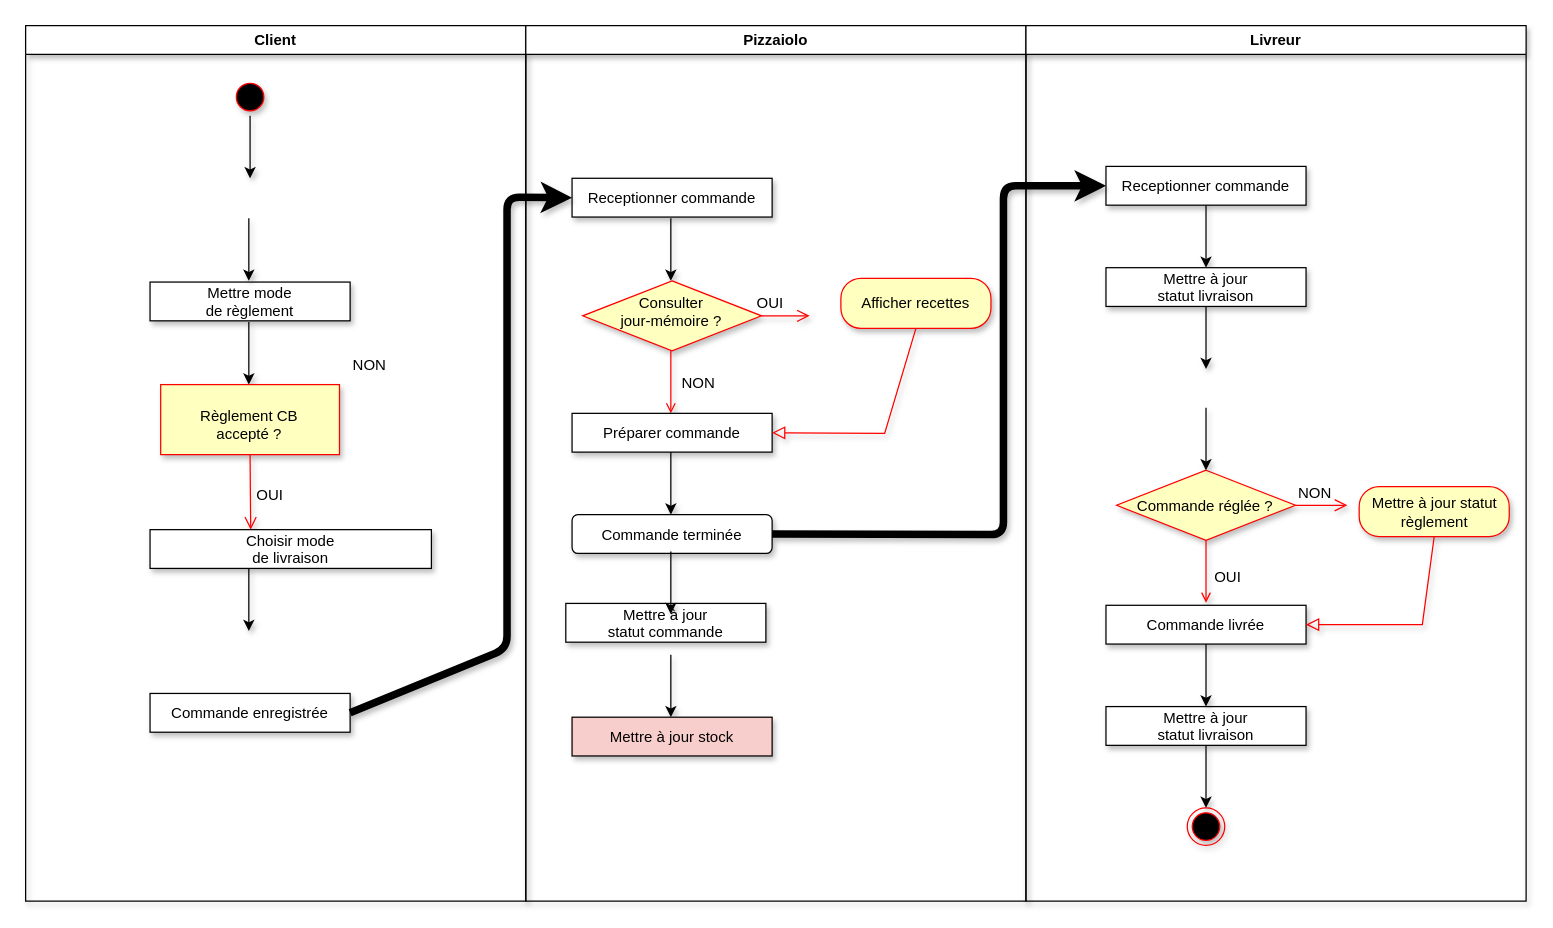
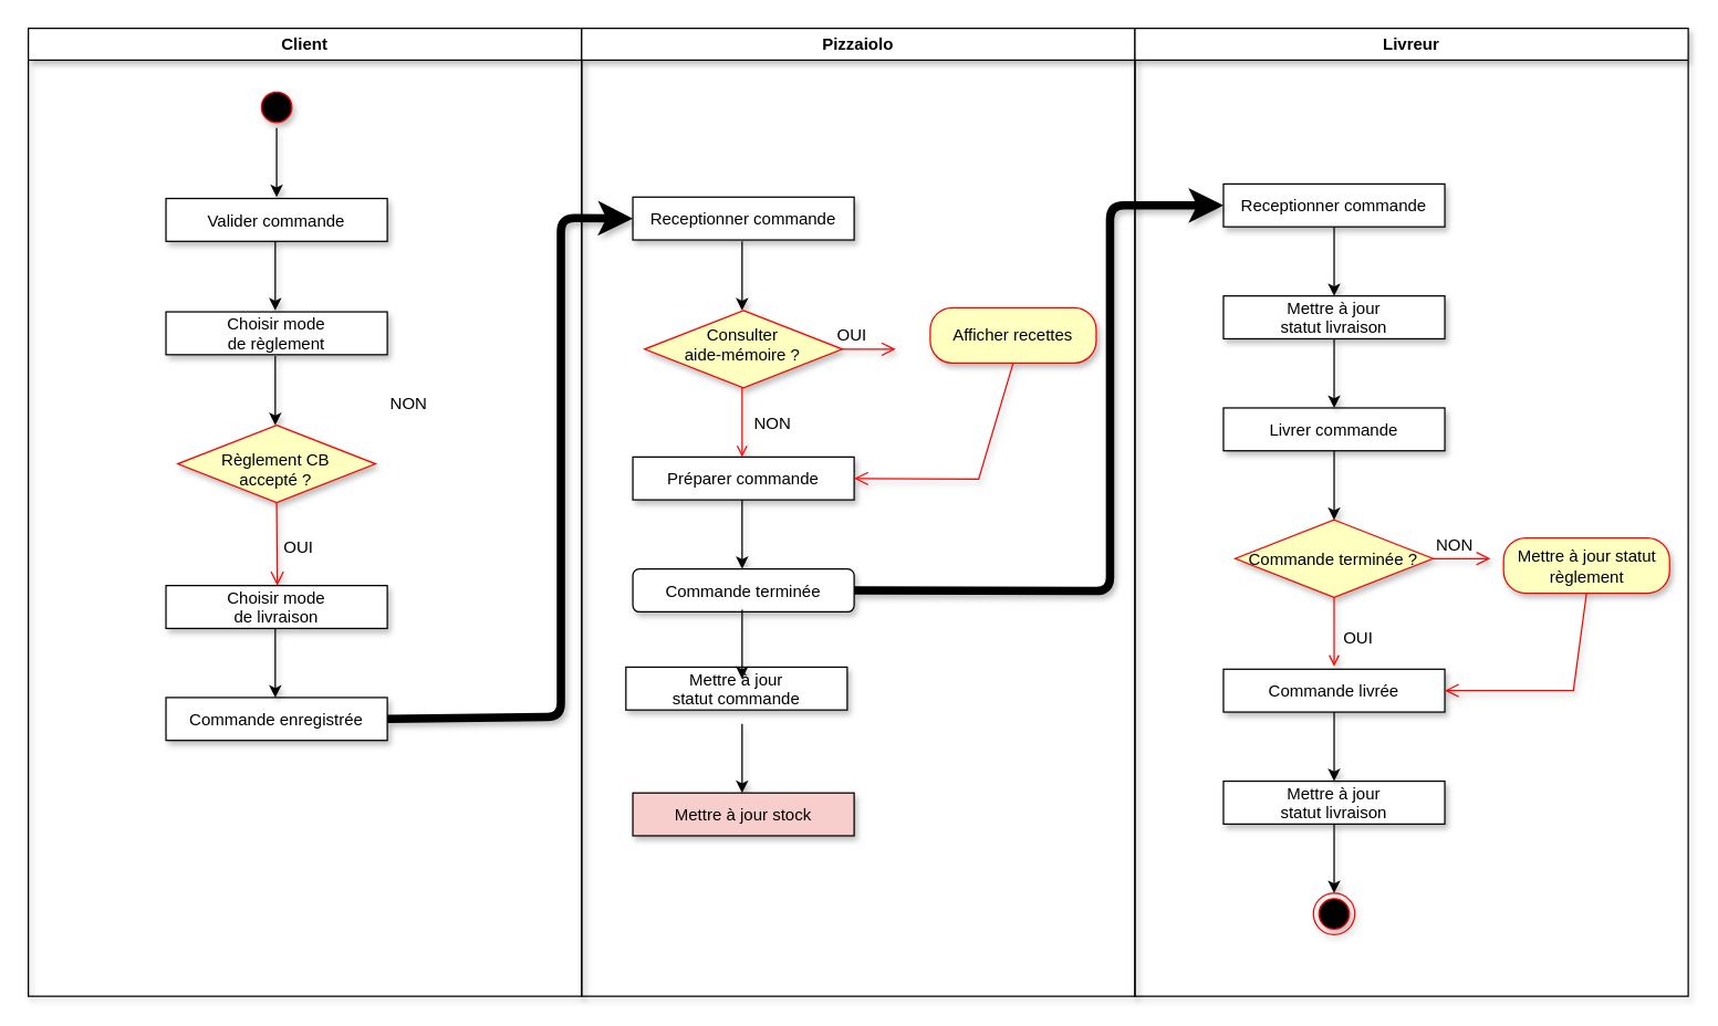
  <mxCell id="0" />
  <mxCell id="1" parent="0" />
  <mxCell id="2" value="Client" style="swimlane;whiteSpace=wrap;labelBackgroundColor=none;shadow=1;" parent="1" vertex="1"><mxGeometry x="20" y="20" width="400" height="700" as="geometry" /></mxCell>
  <mxCell id="3" value="" style="edgeStyle=none;rounded=0;orthogonalLoop=1;jettySize=auto;html=1;labelBackgroundColor=none;shadow=1;" parent="2" source="4" edge="1"><mxGeometry relative="1" as="geometry"><mxPoint x="179.5" y="122" as="targetPoint" /></mxGeometry></mxCell>
  <mxCell id="4" value="" style="ellipse;shape=startState;fillColor=#000000;strokeColor=#ff0000;labelBackgroundColor=none;shadow=1;" parent="2" vertex="1"><mxGeometry x="164.5" y="42" width="30" height="30" as="geometry" /></mxCell>
- <mxCell id="6" value="Mettre mode &#10;de règlement" style="labelBackgroundColor=none;shadow=1;" parent="2" vertex="1"><mxGeometry x="99.5" y="205" width="160" height="31" as="geometry" /></mxCell>
+ <mxCell id="5" value="Valider commande" style="labelBackgroundColor=none;shadow=1;" parent="2" vertex="1"><mxGeometry x="99.5" y="123" width="160" height="31" as="geometry" /></mxCell>
+ <mxCell id="6" value="Choisir mode &#10;de règlement" style="labelBackgroundColor=none;shadow=1;" parent="2" vertex="1"><mxGeometry x="99.5" y="205" width="160" height="31" as="geometry" /></mxCell>
  <mxCell id="7" value="" style="edgeStyle=none;rounded=0;orthogonalLoop=1;jettySize=auto;html=1;labelBackgroundColor=none;shadow=1;" parent="2" edge="1"><mxGeometry relative="1" as="geometry"><mxPoint x="178.5" y="154" as="sourcePoint" /><mxPoint x="178.5" y="204" as="targetPoint" /></mxGeometry></mxCell>
  <mxCell id="8" value="" style="edgeStyle=none;rounded=0;orthogonalLoop=1;jettySize=auto;html=1;labelBackgroundColor=none;shadow=1;" parent="2" edge="1"><mxGeometry relative="1" as="geometry"><mxPoint x="178.5" y="237" as="sourcePoint" /><mxPoint x="178.5" y="287" as="targetPoint" /></mxGeometry></mxCell>
- <mxCell id="9" value="Règlement CB&#10;accepté ?" style="fillColor=#ffffc0;strokeColor=#ff0000;spacing=2;spacingRight=1;spacingBottom=-8;labelBackgroundColor=none;shadow=1;rounded=0;" parent="2" vertex="1"><mxGeometry x="108" y="287" width="143" height="56" as="geometry" /></mxCell>
+ <mxCell id="9" value="Règlement CB&#10;accepté ?" style="rhombus;fillColor=#ffffc0;strokeColor=#ff0000;spacing=2;spacingRight=1;spacingBottom=-8;labelBackgroundColor=none;shadow=1;" parent="2" vertex="1"><mxGeometry x="108" y="287" width="143" height="56" as="geometry" /></mxCell>
  <mxCell id="10" value="NON" style="text;html=1;resizable=0;points=[];autosize=1;align=left;verticalAlign=top;spacingTop=-4;labelBackgroundColor=none;shadow=1;" parent="2" vertex="1"><mxGeometry x="259.5" y="262" width="41" height="14" as="geometry" /></mxCell>
  <mxCell id="11" value="" style="edgeStyle=elbowEdgeStyle;elbow=horizontal;verticalAlign=bottom;endArrow=open;endSize=8;strokeColor=#FF0000;endFill=1;rounded=0;labelBackgroundColor=none;shadow=1;" parent="2" edge="1"><mxGeometry x="-15" y="194" as="geometry"><mxPoint x="180.5" y="403" as="targetPoint" /><mxPoint x="179.5" y="343" as="sourcePoint" /><Array as="points" /></mxGeometry></mxCell>
- <mxCell id="12" value="Choisir mode&#10;de livraison" style="labelBackgroundColor=none;shadow=1;" parent="2" vertex="1"><mxGeometry x="99.5" y="403" width="225" height="31" as="geometry" /></mxCell>
- <mxCell id="13" value="Commande enregistrée" style="labelBackgroundColor=none;shadow=1;" parent="2" vertex="1"><mxGeometry x="99.5" y="534" width="160" height="31" as="geometry" /></mxCell>
+ <mxCell id="12" value="Choisir mode&#10;de livraison" style="labelBackgroundColor=none;shadow=1;" parent="2" vertex="1"><mxGeometry x="99.5" y="403" width="160" height="31" as="geometry" /></mxCell>
+ <mxCell id="13" value="Commande enregistrée" style="labelBackgroundColor=none;shadow=1;" parent="2" vertex="1"><mxGeometry x="99.5" y="484" width="160" height="31" as="geometry" /></mxCell>
  <mxCell id="14" value="OUI" style="text;html=1;resizable=0;points=[];autosize=1;align=left;verticalAlign=top;spacingTop=-4;labelBackgroundColor=none;shadow=1;" parent="2" vertex="1"><mxGeometry x="182.5" y="366" width="35" height="14" as="geometry" /></mxCell>
  <mxCell id="15" value="" style="edgeStyle=none;rounded=0;orthogonalLoop=1;jettySize=auto;html=1;labelBackgroundColor=none;shadow=1;" parent="2" edge="1"><mxGeometry relative="1" as="geometry"><mxPoint x="178.5" y="434" as="sourcePoint" /><mxPoint x="178.5" y="484" as="targetPoint" /></mxGeometry></mxCell>
  <mxCell id="16" value="Pizzaiolo" style="swimlane;whiteSpace=wrap;labelBackgroundColor=none;shadow=1;" parent="1" vertex="1"><mxGeometry x="420" y="20" width="400" height="700" as="geometry" /></mxCell>
  <mxCell id="17" value="Receptionner commande" style="labelBackgroundColor=none;shadow=1;" parent="16" vertex="1"><mxGeometry x="37" y="122" width="160" height="31" as="geometry" /></mxCell>
  <mxCell id="18" value="" style="edgeStyle=none;rounded=0;orthogonalLoop=1;jettySize=auto;html=1;labelBackgroundColor=none;shadow=1;" parent="16" edge="1"><mxGeometry relative="1" as="geometry"><mxPoint x="116" y="154" as="sourcePoint" /><mxPoint x="116" y="204" as="targetPoint" /></mxGeometry></mxCell>
- <mxCell id="19" value="Consulter &#10;jour-mémoire ? " style="rhombus;fillColor=#ffffc0;strokeColor=#ff0000;spacing=2;spacingRight=1;spacingBottom=-8;labelBackgroundColor=none;shadow=1;spacingTop=-15;" parent="16" vertex="1"><mxGeometry x="45.5" y="204" width="143" height="56" as="geometry" /></mxCell>
+ <mxCell id="19" value="Consulter &#10;aide-mémoire ? " style="rhombus;fillColor=#ffffc0;strokeColor=#ff0000;spacing=2;spacingRight=1;spacingBottom=-8;labelBackgroundColor=none;shadow=1;spacingTop=-15;" parent="16" vertex="1"><mxGeometry x="45.5" y="204" width="143" height="56" as="geometry" /></mxCell>
  <mxCell id="20" value="" style="edgeStyle=elbowEdgeStyle;elbow=horizontal;verticalAlign=bottom;endArrow=open;endSize=8;strokeColor=#FF0000;endFill=0;rounded=0;labelBackgroundColor=none;exitX=1;exitY=0.5;exitDx=0;exitDy=0;shadow=1;" parent="16" source="19" edge="1"><mxGeometry x="-202.5" y="50" as="geometry"><mxPoint x="227" y="232" as="targetPoint" /><mxPoint x="165" y="319" as="sourcePoint" /><Array as="points" /></mxGeometry></mxCell>
  <mxCell id="21" value="" style="edgeStyle=none;rounded=0;orthogonalLoop=1;jettySize=auto;html=1;labelBackgroundColor=none;strokeColor=#FF0000;endArrow=open;endFill=0;shadow=1;" parent="16" edge="1"><mxGeometry relative="1" as="geometry"><mxPoint x="116" y="260" as="sourcePoint" /><mxPoint x="116" y="310" as="targetPoint" /></mxGeometry></mxCell>
  <mxCell id="22" value="Afficher recettes" style="rounded=1;whiteSpace=wrap;html=1;arcSize=40;fontColor=#000000;fillColor=#ffffc0;strokeColor=#ff0000;labelBackgroundColor=none;shadow=1;" parent="16" vertex="1"><mxGeometry x="252" y="202" width="120" height="40" as="geometry" /></mxCell>
  <mxCell id="23" value="OUI" style="text;html=1;resizable=0;points=[];autosize=1;align=left;verticalAlign=top;spacingTop=-4;labelBackgroundColor=none;shadow=1;" parent="16" vertex="1"><mxGeometry x="182.5" y="212" width="35" height="14" as="geometry" /></mxCell>
  <mxCell id="24" value="NON" style="text;html=1;resizable=0;points=[];autosize=1;align=left;verticalAlign=top;spacingTop=-4;labelBackgroundColor=none;shadow=1;" parent="16" vertex="1"><mxGeometry x="122.5" y="276" width="41" height="14" as="geometry" /></mxCell>
  <mxCell id="25" value="Préparer commande" style="labelBackgroundColor=none;shadow=1;" parent="16" vertex="1"><mxGeometry x="37" y="310" width="160" height="31" as="geometry" /></mxCell>
  <mxCell id="26" value="" style="edgeStyle=none;rounded=0;orthogonalLoop=1;jettySize=auto;html=1;labelBackgroundColor=none;shadow=1;" parent="16" edge="1"><mxGeometry relative="1" as="geometry"><mxPoint x="116" y="341" as="sourcePoint" /><mxPoint x="116" y="391" as="targetPoint" /></mxGeometry></mxCell>
  <mxCell id="27" value="Mettre à jour &#10;statut commande" style="labelBackgroundColor=none;shadow=1;" parent="16" vertex="1"><mxGeometry x="32" y="462" width="160" height="31" as="geometry" /></mxCell>
  <mxCell id="28" value="" style="edgeStyle=none;rounded=0;orthogonalLoop=1;jettySize=auto;html=1;labelBackgroundColor=none;shadow=1;" parent="16" edge="1"><mxGeometry relative="1" as="geometry"><mxPoint x="116" y="503" as="sourcePoint" /><mxPoint x="116" y="553" as="targetPoint" /></mxGeometry></mxCell>
  <mxCell id="29" value="Mettre à jour stock" style="labelBackgroundColor=none;shadow=1;fillColor=#f8cecc;" parent="16" vertex="1"><mxGeometry x="37" y="553" width="160" height="31" as="geometry" /></mxCell>
- <mxCell id="30" value="" style="elbow=horizontal;verticalAlign=bottom;endArrow=block;endSize=8;strokeColor=#FF0000;endFill=0;rounded=0;labelBackgroundColor=none;exitX=0.5;exitY=1;exitDx=0;exitDy=0;entryX=1;entryY=0.5;entryDx=0;entryDy=0;shadow=1;" parent="16" source="22" target="25" edge="1"><mxGeometry x="-665.5" y="-60" as="geometry"><mxPoint x="237" y="242" as="targetPoint" /><mxPoint x="199" y="242" as="sourcePoint" /><Array as="points"><mxPoint x="287" y="326" /></Array></mxGeometry></mxCell>
+ <mxCell id="30" value="" style="elbow=horizontal;verticalAlign=bottom;endArrow=open;endSize=8;strokeColor=#FF0000;endFill=0;rounded=0;labelBackgroundColor=none;exitX=0.5;exitY=1;exitDx=0;exitDy=0;entryX=1;entryY=0.5;entryDx=0;entryDy=0;shadow=1;" parent="16" source="22" target="25" edge="1"><mxGeometry x="-665.5" y="-60" as="geometry"><mxPoint x="237" y="242" as="targetPoint" /><mxPoint x="199" y="242" as="sourcePoint" /><Array as="points"><mxPoint x="287" y="326" /></Array></mxGeometry></mxCell>
  <mxCell id="31" value="Commande terminée" style="labelBackgroundColor=none;shadow=1;rounded=1;" parent="16" vertex="1"><mxGeometry x="37" y="391" width="160" height="31" as="geometry" /></mxCell>
  <mxCell id="32" value="" style="edgeStyle=none;rounded=0;orthogonalLoop=1;jettySize=auto;html=1;labelBackgroundColor=none;shadow=1;" parent="16" edge="1"><mxGeometry relative="1" as="geometry"><mxPoint x="116" y="420.5" as="sourcePoint" /><mxPoint x="116" y="470.5" as="targetPoint" /></mxGeometry></mxCell>
  <mxCell id="33" value="Livreur" style="swimlane;whiteSpace=wrap;shadow=1;labelBackgroundColor=none;" parent="1" vertex="1"><mxGeometry x="820" y="20" width="400" height="700" as="geometry" /></mxCell>
  <mxCell id="34" value="Receptionner commande" style="labelBackgroundColor=none;shadow=1;" parent="33" vertex="1"><mxGeometry x="64" y="112.5" width="160" height="31" as="geometry" /></mxCell>
  <mxCell id="35" value="" style="edgeStyle=none;rounded=0;orthogonalLoop=1;jettySize=auto;html=1;labelBackgroundColor=none;shadow=1;" parent="33" edge="1"><mxGeometry relative="1" as="geometry"><mxPoint x="144" y="143.5" as="sourcePoint" /><mxPoint x="144" y="193.5" as="targetPoint" /></mxGeometry></mxCell>
+ <mxCell id="36" value="Livrer commande" style="labelBackgroundColor=none;shadow=1;" parent="33" vertex="1"><mxGeometry x="64" y="274.5" width="160" height="31" as="geometry" /></mxCell>
  <mxCell id="37" value="Mettre à jour &#10;statut livraison" style="labelBackgroundColor=none;shadow=1;" parent="33" vertex="1"><mxGeometry x="64" y="193.5" width="160" height="31" as="geometry" /></mxCell>
  <mxCell id="38" value="" style="edgeStyle=none;rounded=0;orthogonalLoop=1;jettySize=auto;html=1;labelBackgroundColor=none;shadow=1;" parent="33" edge="1"><mxGeometry relative="1" as="geometry"><mxPoint x="144" y="224.5" as="sourcePoint" /><mxPoint x="144" y="274.5" as="targetPoint" /></mxGeometry></mxCell>
- <mxCell id="39" value="Commande réglée ?" style="rhombus;fillColor=#ffffc0;strokeColor=#ff0000;spacing=2;spacingRight=1;spacingBottom=0;labelBackgroundColor=none;shadow=1;" parent="33" vertex="1"><mxGeometry x="72.5" y="355.5" width="143" height="56" as="geometry" /></mxCell>
+ <mxCell id="39" value="Commande terminée ?" style="rhombus;fillColor=#ffffc0;strokeColor=#ff0000;spacing=2;spacingRight=1;spacingBottom=0;labelBackgroundColor=none;shadow=1;" parent="33" vertex="1"><mxGeometry x="72.5" y="355.5" width="143" height="56" as="geometry" /></mxCell>
  <mxCell id="40" value="" style="edgeStyle=none;rounded=0;orthogonalLoop=1;jettySize=auto;html=1;labelBackgroundColor=none;shadow=1;" parent="33" edge="1"><mxGeometry relative="1" as="geometry"><mxPoint x="144" y="305.5" as="sourcePoint" /><mxPoint x="144" y="355.5" as="targetPoint" /></mxGeometry></mxCell>
  <mxCell id="41" value="" style="edgeStyle=elbowEdgeStyle;elbow=horizontal;verticalAlign=bottom;endArrow=open;endSize=8;strokeColor=#FF0000;endFill=0;rounded=0;labelBackgroundColor=none;exitX=1;exitY=0.5;exitDx=0;exitDy=0;shadow=1;" parent="33" edge="1"><mxGeometry x="-649" y="81.5" as="geometry"><mxPoint x="257" y="383.5" as="targetPoint" /><mxPoint x="215.5" y="383.5" as="sourcePoint" /><Array as="points" /></mxGeometry></mxCell>
  <mxCell id="42" value="NON" style="text;html=1;resizable=0;points=[];autosize=1;align=left;verticalAlign=top;spacingTop=-4;labelBackgroundColor=none;shadow=1;" parent="33" vertex="1"><mxGeometry x="215.5" y="363.5" width="41" height="14" as="geometry" /></mxCell>
  <mxCell id="43" value="Mettre à jour statut règlement" style="rounded=1;whiteSpace=wrap;html=1;arcSize=40;fontColor=#000000;fillColor=#ffffc0;strokeColor=#ff0000;labelBackgroundColor=none;shadow=1;" parent="33" vertex="1"><mxGeometry x="266.5" y="368.5" width="120" height="40" as="geometry" /></mxCell>
  <mxCell id="44" value="" style="edgeStyle=none;rounded=0;orthogonalLoop=1;jettySize=auto;html=1;labelBackgroundColor=none;strokeColor=#FF0000;endArrow=open;endFill=0;shadow=1;" parent="33" edge="1"><mxGeometry relative="1" as="geometry"><mxPoint x="144" y="411.5" as="sourcePoint" /><mxPoint x="144" y="461.5" as="targetPoint" /></mxGeometry></mxCell>
  <mxCell id="45" value="Commande livrée" style="labelBackgroundColor=none;shadow=1;" parent="33" vertex="1"><mxGeometry x="64" y="463.5" width="160" height="31" as="geometry" /></mxCell>
- <mxCell id="46" value="" style="elbow=horizontal;verticalAlign=bottom;endArrow=block;endSize=8;strokeColor=#FF0000;endFill=0;rounded=0;labelBackgroundColor=none;exitX=0.5;exitY=1;exitDx=0;exitDy=0;entryX=1;entryY=0.5;entryDx=0;entryDy=0;shadow=1;" parent="33" source="43" target="45" edge="1"><mxGeometry x="-1542.5" y="3.5" as="geometry"><mxPoint x="236.5" y="425.5" as="targetPoint" /><mxPoint x="195" y="425.5" as="sourcePoint" /><Array as="points"><mxPoint x="317" y="479" /></Array></mxGeometry></mxCell>
+ <mxCell id="46" value="" style="elbow=horizontal;verticalAlign=bottom;endArrow=open;endSize=8;strokeColor=#FF0000;endFill=0;rounded=0;labelBackgroundColor=none;exitX=0.5;exitY=1;exitDx=0;exitDy=0;entryX=1;entryY=0.5;entryDx=0;entryDy=0;shadow=1;" parent="33" source="43" target="45" edge="1"><mxGeometry x="-1542.5" y="3.5" as="geometry"><mxPoint x="236.5" y="425.5" as="targetPoint" /><mxPoint x="195" y="425.5" as="sourcePoint" /><Array as="points"><mxPoint x="317" y="479" /></Array></mxGeometry></mxCell>
  <mxCell id="47" value="OUI" style="text;html=1;resizable=0;points=[];autosize=1;align=left;verticalAlign=top;spacingTop=-4;labelBackgroundColor=none;shadow=1;" parent="33" vertex="1"><mxGeometry x="149" y="430.5" width="35" height="14" as="geometry" /></mxCell>
  <mxCell id="48" value="Mettre à jour &#10;statut livraison" style="labelBackgroundColor=none;shadow=1;" parent="33" vertex="1"><mxGeometry x="64" y="544.5" width="160" height="31" as="geometry" /></mxCell>
  <mxCell id="49" value="" style="edgeStyle=none;rounded=0;orthogonalLoop=1;jettySize=auto;html=1;labelBackgroundColor=none;shadow=1;" parent="33" edge="1"><mxGeometry relative="1" as="geometry"><mxPoint x="144" y="494.5" as="sourcePoint" /><mxPoint x="144" y="544.5" as="targetPoint" /></mxGeometry></mxCell>
  <mxCell id="50" value="" style="ellipse;shape=endState;fillColor=#000000;strokeColor=#ff0000;shadow=1;labelBackgroundColor=none;" parent="33" vertex="1"><mxGeometry x="129" y="625.5" width="30" height="30" as="geometry" /></mxCell>
  <mxCell id="51" value="" style="edgeStyle=none;rounded=0;orthogonalLoop=1;jettySize=auto;html=1;labelBackgroundColor=none;shadow=1;" parent="33" edge="1"><mxGeometry relative="1" as="geometry"><mxPoint x="144" y="575.5" as="sourcePoint" /><mxPoint x="144" y="625.5" as="targetPoint" /></mxGeometry></mxCell>
  <mxCell id="52" value="" style="endArrow=classic;html=1;labelBackgroundColor=none;strokeColor=#000000;strokeWidth=6;exitX=1;exitY=0.5;exitDx=0;exitDy=0;entryX=0;entryY=0.5;entryDx=0;entryDy=0;shadow=1;" parent="1" source="13" target="17" edge="1"><mxGeometry width="50" height="50" relative="1" as="geometry"><mxPoint x="120" y="691" as="sourcePoint" /><mxPoint x="170" y="641" as="targetPoint" /><Array as="points"><mxPoint x="405" y="518" /><mxPoint x="405" y="157" /></Array></mxGeometry></mxCell>
  <mxCell id="53" value="" style="endArrow=classic;html=1;labelBackgroundColor=none;strokeColor=#000000;strokeWidth=6;exitX=1;exitY=0.5;exitDx=0;exitDy=0;entryX=0;entryY=0.5;entryDx=0;entryDy=0;shadow=1;" parent="1" source="31" target="34" edge="1"><mxGeometry width="50" height="50" relative="1" as="geometry"><mxPoint x="617" y="507.5" as="sourcePoint" /><mxPoint x="878" y="146" as="targetPoint" /><Array as="points"><mxPoint x="802" y="427" /><mxPoint x="802" y="148" /></Array></mxGeometry></mxCell>
